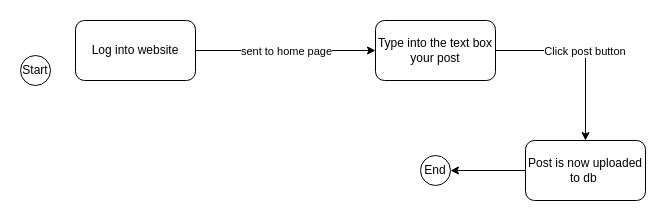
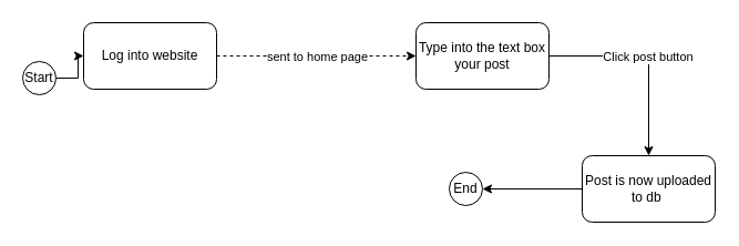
  <mxCell id="0" />
  <mxCell id="1" parent="0" />
  <mxCell id="2" value="Log into website" style="rounded=1;whiteSpace=wrap;html=1;" parent="1" vertex="1"><mxGeometry x="75" y="20" width="120" height="60" as="geometry" /></mxCell>
  <mxCell id="3" value="Type into the text box your post" style="rounded=1;whiteSpace=wrap;html=1;" parent="1" vertex="1"><mxGeometry x="375" y="20" width="120" height="60" as="geometry" /></mxCell>
  <mxCell id="4" style="edgeStyle=orthogonalEdgeStyle;rounded=0;orthogonalLoop=1;jettySize=auto;html=1;entryX=1;entryY=0.5;entryDx=0;entryDy=0;" parent="1" source="5" target="12" edge="1"><mxGeometry relative="1" as="geometry" /></mxCell>
  <mxCell id="5" value="Post is now uploaded to db&amp;nbsp;" style="rounded=1;whiteSpace=wrap;html=1;" parent="1" vertex="1"><mxGeometry x="525" y="140" width="120" height="60" as="geometry" /></mxCell>
- <mxCell id="6" value="" style="endArrow=classic;html=1;rounded=0;exitX=1;exitY=0.5;exitDx=0;exitDy=0;" parent="1" source="2" target="3" edge="1"><mxGeometry relative="1" as="geometry"><mxPoint x="335" y="140" as="sourcePoint" /><mxPoint x="374" y="50" as="targetPoint" /></mxGeometry></mxCell>
+ <mxCell id="6" value="" style="endArrow=classic;html=1;rounded=0;exitX=1;exitY=0.5;exitDx=0;exitDy=0;dashed=1;" parent="1" source="2" target="3" edge="1"><mxGeometry relative="1" as="geometry"><mxPoint x="335" y="140" as="sourcePoint" /><mxPoint x="374" y="50" as="targetPoint" /></mxGeometry></mxCell>
  <mxCell id="7" value="sent to home page" style="edgeLabel;resizable=0;html=1;;align=center;verticalAlign=middle;" parent="6" connectable="0" vertex="1"><mxGeometry relative="1" as="geometry" /></mxCell>
  <mxCell id="8" value="" style="endArrow=classic;html=1;rounded=0;exitX=1;exitY=0.5;exitDx=0;exitDy=0;entryX=0.5;entryY=0;entryDx=0;entryDy=0;" parent="1" source="3" target="5" edge="1"><mxGeometry relative="1" as="geometry"><mxPoint x="335" y="140" as="sourcePoint" /><mxPoint x="435" y="140" as="targetPoint" /><Array as="points"><mxPoint x="585" y="50" /></Array></mxGeometry></mxCell>
  <mxCell id="9" value="Click post button&amp;nbsp;" style="edgeLabel;resizable=0;html=1;;align=center;verticalAlign=middle;" parent="8" connectable="0" vertex="1"><mxGeometry relative="1" as="geometry" /></mxCell>
+ <mxCell id="10" style="edgeStyle=orthogonalEdgeStyle;rounded=0;orthogonalLoop=1;jettySize=auto;html=1;entryX=0;entryY=0.5;entryDx=0;entryDy=0;" parent="1" source="11" target="2" edge="1"><mxGeometry relative="1" as="geometry" /></mxCell>
  <mxCell id="11" value="Start" style="ellipse;whiteSpace=wrap;html=1;aspect=fixed;" parent="1" vertex="1"><mxGeometry x="20" y="55" width="30" height="30" as="geometry" /></mxCell>
- <mxCell id="12" value="&lt;div&gt;End&lt;/div&gt;" style="ellipse;whiteSpace=wrap;html=1;aspect=fixed;" parent="1" vertex="1"><mxGeometry x="420" y="155" width="30" height="30" as="geometry" /></mxCell>
+ <mxCell id="12" value="&lt;div&gt;End&lt;/div&gt;" style="ellipse;whiteSpace=wrap;html=1;aspect=fixed;" parent="1" vertex="1"><mxGeometry x="405" y="155" width="30" height="30" as="geometry" /></mxCell>
